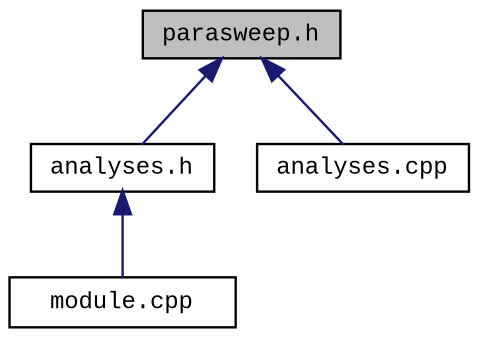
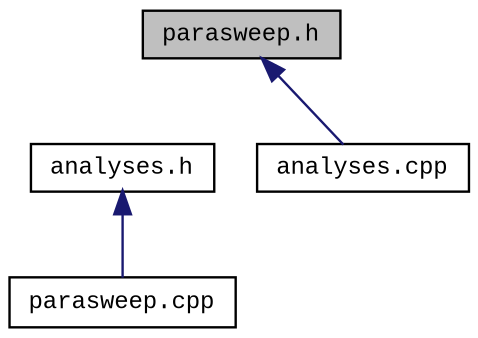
  digraph {
    fontname="Liberation Mono"
    node [color=black fillcolor=white fontname="Liberation Mono" fontsize=10 shape=record style=filled]
    edge [color=midnightblue dir=back fontname="Liberation Mono" fontsize=10 labelfontname=Helvetica labelfontsize=10 style=solid]
    n1 [fillcolor=grey75 fontcolor=black height=0.2 label="parasweep.h" width=0.4]
    n2 [height=0.2 label="analyses.h" width=0.4]
    n3 [height=0.2 label="analyses.cpp" width=0.4]
-   n4 [height=0.2 label="module.cpp" width=0.4]
-   n1 -> n2
+   n4 [height=0.2 label="parasweep.cpp" width=0.4]
    n1 -> n3
    n2 -> n4
  }
